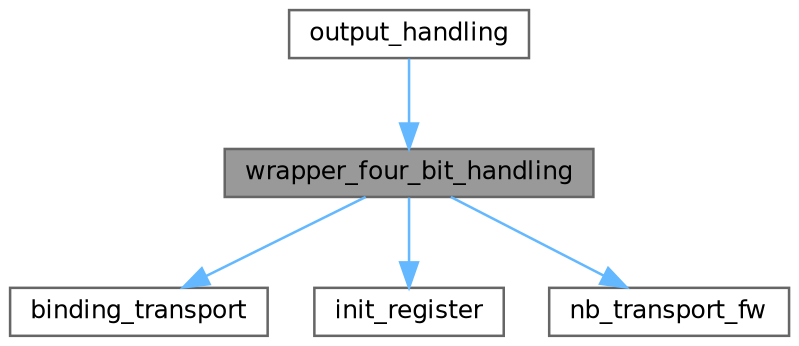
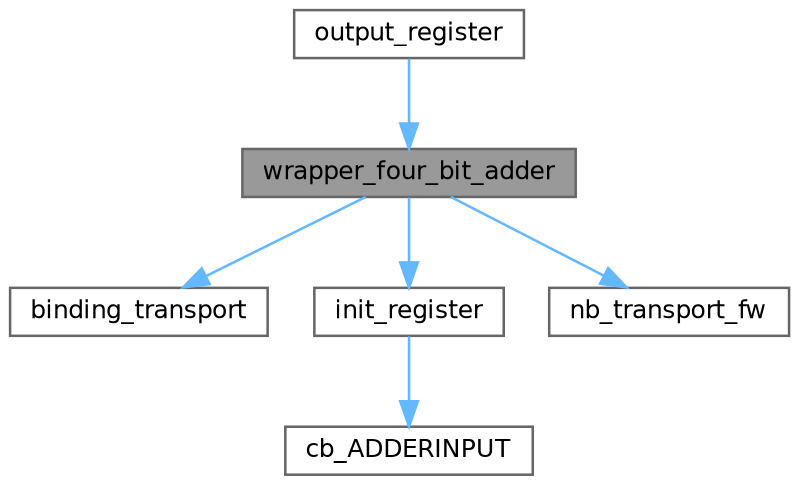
  digraph {
    rankdir=TB
    node [color=grey40 fillcolor=white fontname=Helvetica fontsize=10 shape=box style=filled]
    edge [color=steelblue1 fontname=Helvetica fontsize=10 labelfontname=Helvetica labelfontsize=10 style=solid]
-   n1 [color=gray40 fillcolor=grey60 fontcolor=black height=0.2 label=wrapper_four_bit_handling width=0.4]
+   n1 [color=gray40 fillcolor=grey60 fontcolor=black height=0.2 label=wrapper_four_bit_adder width=0.4]
    n2 [height=0.2 label=binding_transport width=0.4]
    n3 [height=0.2 label=init_register width=0.4]
    n4 [height=0.2 label=nb_transport_fw width=0.4]
-   n6 [height=0.2 label=output_handling width=0.4]
+   n5 [height=0.2 label=cb_ADDERINPUT width=0.4]
+   n6 [height=0.2 label=output_register width=0.4]
    n1 -> n2
    n1 -> n3
    n1 -> n4
+   n3 -> n5
    n6 -> n1
  }
